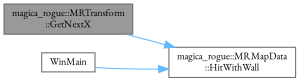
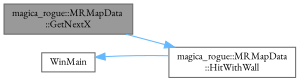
  digraph {
    fontname="EB Garamond"
    rankdir=RL
    node [color=grey40 fillcolor=white fontname="EB Garamond" fontsize=10 shape=box style=filled]
    edge [color=steelblue1 dir=back fontname="EB Garamond" fontsize=10 labelfontname=Helvetica labelfontsize=10 style=solid]
-   n1 [color=gray40 fillcolor=grey60 fontcolor=black height=0.2 label="magica_rogue::MRTransform\l::GetNextX" width=0.4]
+   n1 [color=gray40 fillcolor=grey60 fontcolor=black height=0.2 label="magica_rogue::MRMapData\l::GetNextX" width=0.4]
    n2 [height=0.2 label="magica_rogue::MRMapData\l::HitWithWall" width=0.4]
    n3 [height=0.2 label=WinMain width=0.4]
    n2 -> n1
-   n2 -> n3
+   n3 -> n2
  }
